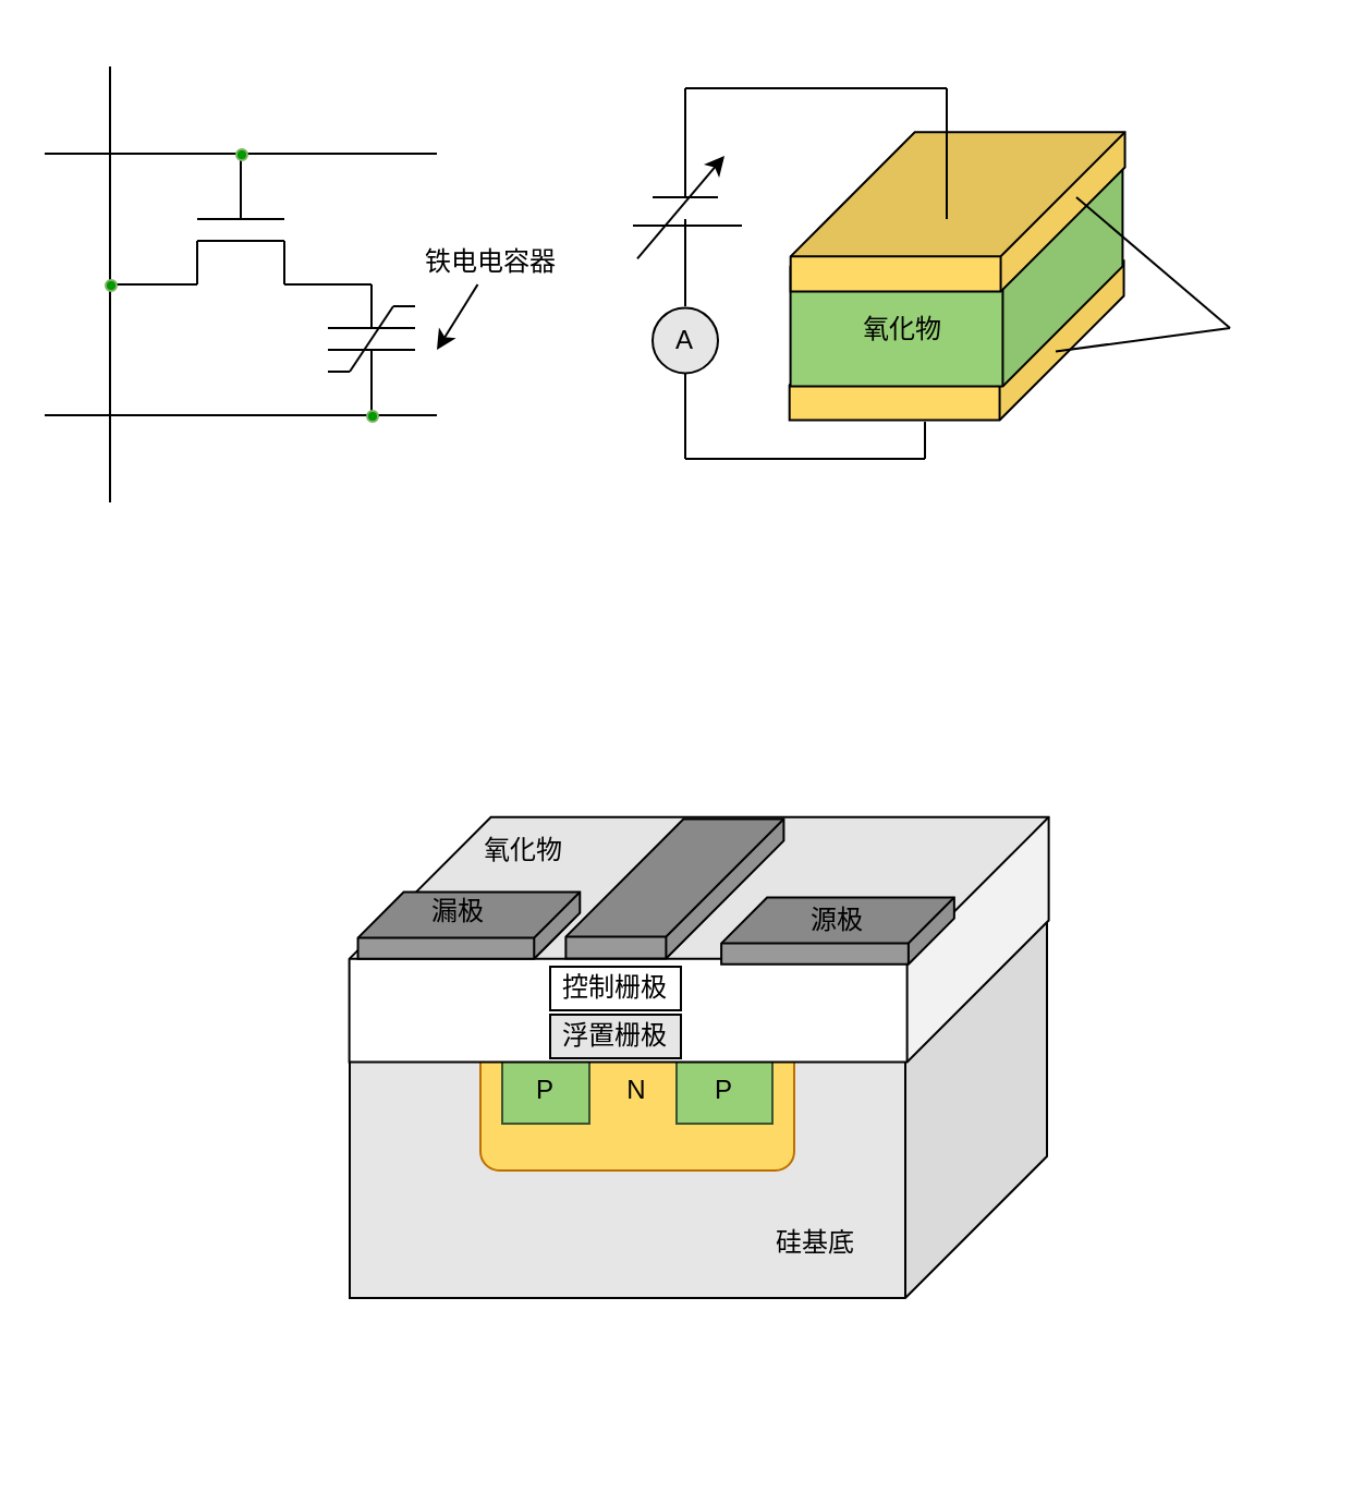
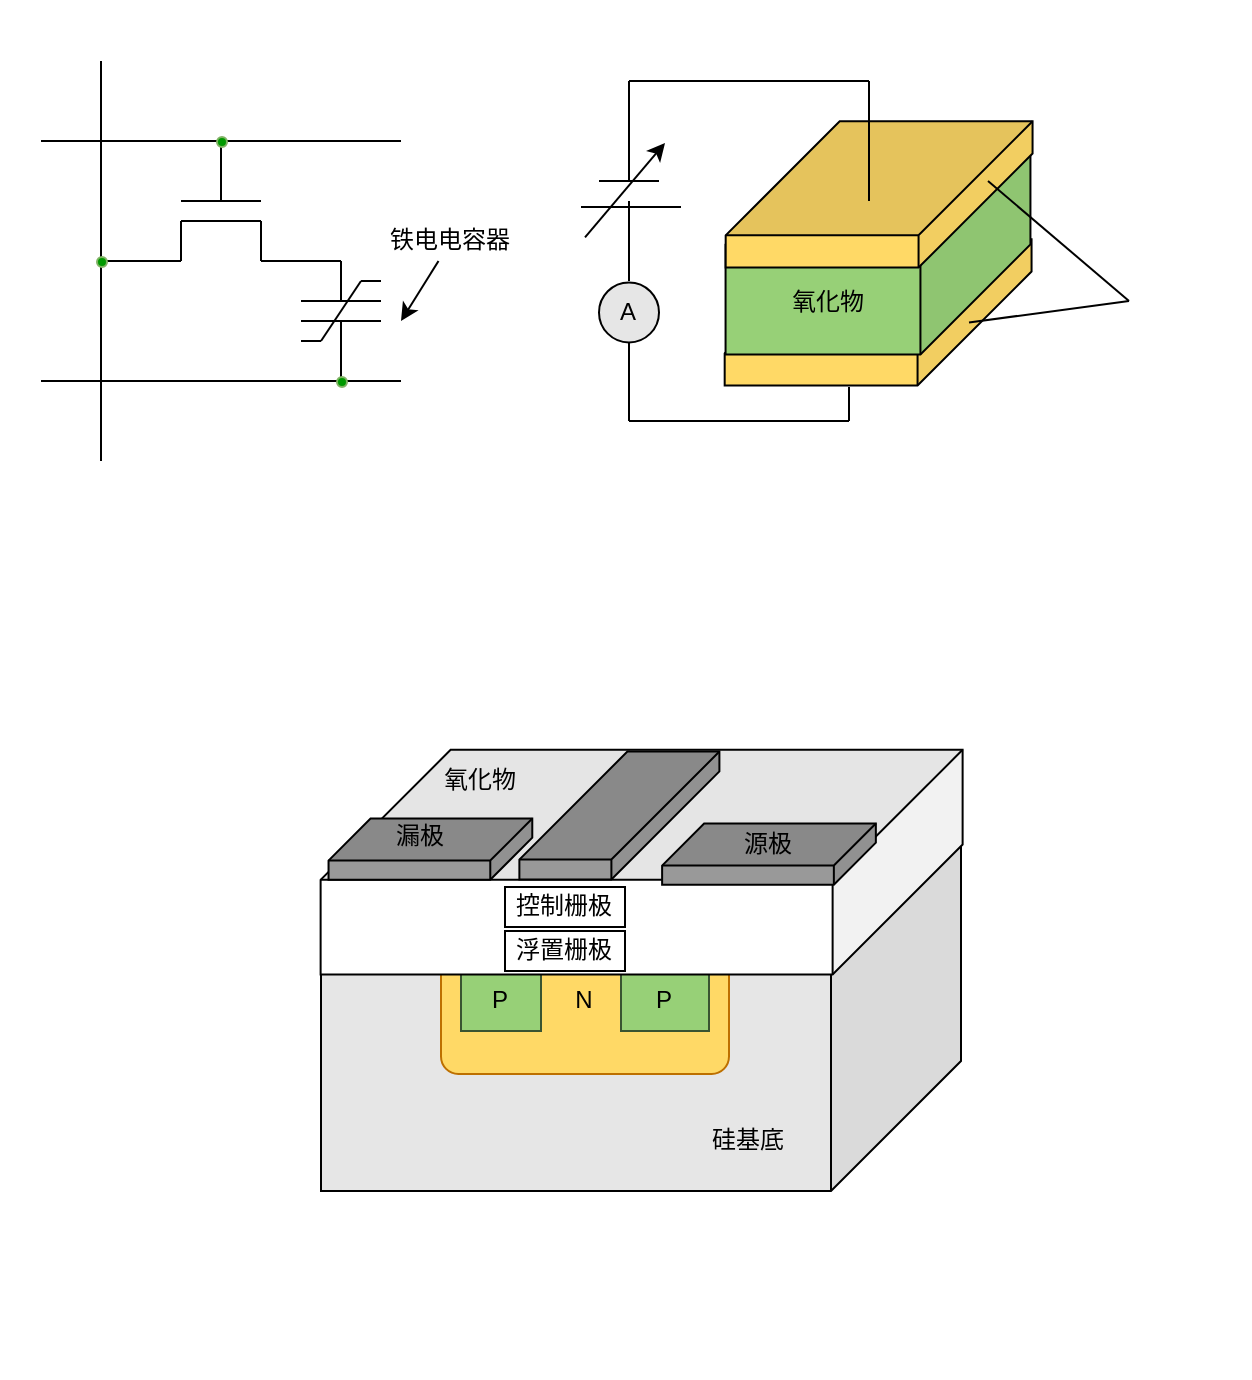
  <mxCell id="0" />
  <mxCell id="1" parent="0" />
  <mxCell id="2" value="" style="group" vertex="1" connectable="0" parent="1"><mxGeometry x="20" y="30" width="260" height="200" as="geometry" /></mxCell>
  <mxCell id="3" value="" style="endArrow=none;html=1;" edge="1" parent="2"><mxGeometry width="50" height="50" relative="1" as="geometry"><mxPoint y="40" as="sourcePoint" /><mxPoint x="180" y="40" as="targetPoint" /></mxGeometry></mxCell>
  <mxCell id="4" value="" style="endArrow=none;html=1;" edge="1" parent="2"><mxGeometry width="50" height="50" relative="1" as="geometry"><mxPoint y="160" as="sourcePoint" /><mxPoint x="180" y="160" as="targetPoint" /></mxGeometry></mxCell>
  <mxCell id="5" value="" style="endArrow=none;html=1;" edge="1" parent="2"><mxGeometry width="50" height="50" relative="1" as="geometry"><mxPoint x="30" as="sourcePoint" /><mxPoint x="30" y="200" as="targetPoint" /></mxGeometry></mxCell>
  <mxCell id="6" value="" style="endArrow=none;html=1;" edge="1" parent="2"><mxGeometry width="50" height="50" relative="1" as="geometry"><mxPoint x="90" y="70" as="sourcePoint" /><mxPoint x="90" y="40" as="targetPoint" /></mxGeometry></mxCell>
  <mxCell id="7" value="" style="endArrow=none;html=1;" edge="1" parent="2"><mxGeometry width="50" height="50" relative="1" as="geometry"><mxPoint x="70" y="70" as="sourcePoint" /><mxPoint x="110" y="70" as="targetPoint" /></mxGeometry></mxCell>
  <mxCell id="8" value="" style="endArrow=none;html=1;" edge="1" parent="2"><mxGeometry width="50" height="50" relative="1" as="geometry"><mxPoint x="70" y="80" as="sourcePoint" /><mxPoint x="110" y="80" as="targetPoint" /><Array as="points"><mxPoint x="70" y="80" /></Array></mxGeometry></mxCell>
  <mxCell id="9" value="" style="endArrow=none;html=1;" edge="1" parent="2"><mxGeometry width="50" height="50" relative="1" as="geometry"><mxPoint x="70" y="100" as="sourcePoint" /><mxPoint x="70" y="80" as="targetPoint" /></mxGeometry></mxCell>
  <mxCell id="10" value="" style="endArrow=none;html=1;" edge="1" parent="2"><mxGeometry width="50" height="50" relative="1" as="geometry"><mxPoint x="110" y="100" as="sourcePoint" /><mxPoint x="110" y="80" as="targetPoint" /></mxGeometry></mxCell>
  <mxCell id="11" value="" style="endArrow=none;html=1;" edge="1" parent="2"><mxGeometry width="50" height="50" relative="1" as="geometry"><mxPoint x="30" y="100" as="sourcePoint" /><mxPoint x="70" y="100" as="targetPoint" /></mxGeometry></mxCell>
  <mxCell id="12" value="" style="endArrow=none;html=1;" edge="1" parent="2"><mxGeometry width="50" height="50" relative="1" as="geometry"><mxPoint x="150" y="100" as="sourcePoint" /><mxPoint x="110" y="100" as="targetPoint" /></mxGeometry></mxCell>
  <mxCell id="13" value="" style="endArrow=none;html=1;" edge="1" parent="2"><mxGeometry width="50" height="50" relative="1" as="geometry"><mxPoint x="150" y="120" as="sourcePoint" /><mxPoint x="150" y="100" as="targetPoint" /></mxGeometry></mxCell>
  <mxCell id="14" value="" style="endArrow=none;html=1;" edge="1" parent="2"><mxGeometry width="50" height="50" relative="1" as="geometry"><mxPoint x="130" y="120" as="sourcePoint" /><mxPoint x="170" y="120" as="targetPoint" /></mxGeometry></mxCell>
  <mxCell id="15" value="" style="endArrow=none;html=1;" edge="1" parent="2"><mxGeometry width="50" height="50" relative="1" as="geometry"><mxPoint x="130" y="130" as="sourcePoint" /><mxPoint x="170" y="130" as="targetPoint" /></mxGeometry></mxCell>
  <mxCell id="16" value="" style="endArrow=none;html=1;" edge="1" parent="2"><mxGeometry width="50" height="50" relative="1" as="geometry"><mxPoint x="140" y="140" as="sourcePoint" /><mxPoint x="160" y="110" as="targetPoint" /></mxGeometry></mxCell>
  <mxCell id="17" value="" style="endArrow=none;html=1;" edge="1" parent="2"><mxGeometry width="50" height="50" relative="1" as="geometry"><mxPoint x="130" y="140" as="sourcePoint" /><mxPoint x="140" y="140" as="targetPoint" /></mxGeometry></mxCell>
  <mxCell id="18" value="" style="endArrow=none;html=1;" edge="1" parent="2"><mxGeometry width="50" height="50" relative="1" as="geometry"><mxPoint x="160" y="110" as="sourcePoint" /><mxPoint x="170" y="110" as="targetPoint" /></mxGeometry></mxCell>
  <mxCell id="19" value="" style="endArrow=none;html=1;" edge="1" parent="2"><mxGeometry width="50" height="50" relative="1" as="geometry"><mxPoint x="150" y="160" as="sourcePoint" /><mxPoint x="150" y="130" as="targetPoint" /></mxGeometry></mxCell>
  <mxCell id="20" value="" style="ellipse;whiteSpace=wrap;html=1;aspect=fixed;strokeColor=#82b366;fillColor=#009900;" vertex="1" parent="2"><mxGeometry x="88" y="38" width="5" height="5" as="geometry" /></mxCell>
  <mxCell id="21" value="" style="ellipse;whiteSpace=wrap;html=1;aspect=fixed;strokeColor=#82b366;fillColor=#009900;" vertex="1" parent="2"><mxGeometry x="28" y="98" width="5" height="5" as="geometry" /></mxCell>
  <mxCell id="22" value="" style="ellipse;whiteSpace=wrap;html=1;aspect=fixed;strokeColor=#82b366;fillColor=#009900;" vertex="1" parent="2"><mxGeometry x="148" y="158" width="5" height="5" as="geometry" /></mxCell>
  <mxCell id="23" value="" style="endArrow=classic;html=1;" edge="1" parent="2" source="24"><mxGeometry width="50" height="50" relative="1" as="geometry"><mxPoint x="210" y="150" as="sourcePoint" /><mxPoint x="180" y="130" as="targetPoint" /></mxGeometry></mxCell>
  <mxCell id="24" value="铁电电容器" style="text;html=1;strokeColor=none;fillColor=none;align=center;verticalAlign=middle;whiteSpace=wrap;rounded=0;" vertex="1" parent="2"><mxGeometry x="170" y="80" width="70" height="20" as="geometry" /></mxCell>
  <mxCell id="25" value="" style="group" vertex="1" connectable="0" parent="1"><mxGeometry x="290" y="40" width="314" height="170" as="geometry" /></mxCell>
  <mxCell id="26" value="" style="shape=cube;whiteSpace=wrap;html=1;boundedLbl=1;backgroundOutline=1;darkOpacity=0.05;darkOpacity2=0.1;rotation=90;size=57;fillColor=#FFD966;" vertex="1" parent="25"><mxGeometry x="112" y="39" width="73.13" height="153.44" as="geometry" /></mxCell>
  <mxCell id="27" value="" style="shape=cube;whiteSpace=wrap;html=1;boundedLbl=1;backgroundOutline=1;darkOpacity=0.05;darkOpacity2=0.1;rotation=90;size=55;fillColor=#97D077;" vertex="1" parent="25"><mxGeometry x="93.5" y="5.5" width="110" height="152.44" as="geometry" /></mxCell>
  <mxCell id="28" value="" style="shape=cube;whiteSpace=wrap;html=1;boundedLbl=1;backgroundOutline=1;darkOpacity=0.05;darkOpacity2=0.1;rotation=90;size=57;fillColor=#FFD966;" vertex="1" parent="25"><mxGeometry x="112.5" y="-20" width="73.13" height="153.44" as="geometry" /></mxCell>
  <mxCell id="29" value="" style="endArrow=none;html=1;" edge="1" parent="25"><mxGeometry width="50" height="50" relative="1" as="geometry"><mxPoint x="144" y="60" as="sourcePoint" /><mxPoint x="144" as="targetPoint" /></mxGeometry></mxCell>
  <mxCell id="30" value="" style="endArrow=none;html=1;" edge="1" parent="25"><mxGeometry width="50" height="50" relative="1" as="geometry"><mxPoint x="24" as="sourcePoint" /><mxPoint x="144" as="targetPoint" /></mxGeometry></mxCell>
  <mxCell id="31" value="" style="endArrow=none;html=1;" edge="1" parent="25"><mxGeometry width="50" height="50" relative="1" as="geometry"><mxPoint x="9" y="50" as="sourcePoint" /><mxPoint x="39" y="50" as="targetPoint" /></mxGeometry></mxCell>
  <mxCell id="32" value="" style="endArrow=none;html=1;" edge="1" parent="25"><mxGeometry width="50" height="50" relative="1" as="geometry"><mxPoint x="24" y="50" as="sourcePoint" /><mxPoint x="24" as="targetPoint" /></mxGeometry></mxCell>
  <mxCell id="33" value="" style="endArrow=none;html=1;" edge="1" parent="25"><mxGeometry width="50" height="50" relative="1" as="geometry"><mxPoint y="63" as="sourcePoint" /><mxPoint x="50" y="63" as="targetPoint" /></mxGeometry></mxCell>
  <mxCell id="34" value="" style="endArrow=classic;html=1;" edge="1" parent="25"><mxGeometry width="50" height="50" relative="1" as="geometry"><mxPoint x="2" y="78.22" as="sourcePoint" /><mxPoint x="42" y="31" as="targetPoint" /></mxGeometry></mxCell>
  <mxCell id="35" value="" style="endArrow=none;html=1;" edge="1" parent="25"><mxGeometry width="50" height="50" relative="1" as="geometry"><mxPoint x="24" y="100" as="sourcePoint" /><mxPoint x="24" y="60" as="targetPoint" /></mxGeometry></mxCell>
  <mxCell id="36" value="A" style="ellipse;whiteSpace=wrap;html=1;aspect=fixed;fillColor=#e6e6e6;" vertex="1" parent="25"><mxGeometry x="9" y="100.72" width="30" height="30" as="geometry" /></mxCell>
  <mxCell id="37" value="" style="endArrow=none;html=1;entryX=0.5;entryY=1;entryDx=0;entryDy=0;" edge="1" parent="25" target="36"><mxGeometry width="50" height="50" relative="1" as="geometry"><mxPoint x="24" y="170" as="sourcePoint" /><mxPoint x="174" y="100" as="targetPoint" /></mxGeometry></mxCell>
  <mxCell id="38" value="" style="endArrow=none;html=1;" edge="1" parent="25"><mxGeometry width="50" height="50" relative="1" as="geometry"><mxPoint x="24" y="170" as="sourcePoint" /><mxPoint x="134" y="170" as="targetPoint" /></mxGeometry></mxCell>
  <mxCell id="39" value="" style="endArrow=none;html=1;" edge="1" parent="25"><mxGeometry width="50" height="50" relative="1" as="geometry"><mxPoint x="134" y="153" as="sourcePoint" /><mxPoint x="134" y="170" as="targetPoint" /></mxGeometry></mxCell>
  <mxCell id="40" value="氧化物" style="text;html=1;strokeColor=none;fillColor=none;align=center;verticalAlign=middle;whiteSpace=wrap;rounded=0;" vertex="1" parent="25"><mxGeometry x="104" y="100.72" width="40" height="20" as="geometry" /></mxCell>
  <mxCell id="41" value="" style="endArrow=none;html=1;" edge="1" parent="25"><mxGeometry width="50" height="50" relative="1" as="geometry"><mxPoint x="203.5" y="50" as="sourcePoint" /><mxPoint x="274" y="110" as="targetPoint" /></mxGeometry></mxCell>
  <mxCell id="42" value="" style="endArrow=none;html=1;" edge="1" parent="25"><mxGeometry width="50" height="50" relative="1" as="geometry"><mxPoint x="194" y="120.72" as="sourcePoint" /><mxPoint x="274" y="110" as="targetPoint" /></mxGeometry></mxCell>
  <mxCell id="43" value="" style="shape=cube;whiteSpace=wrap;html=1;boundedLbl=1;backgroundOutline=1;darkOpacity=0.05;darkOpacity2=0.1;rotation=90;size=65;fillColor=#E6E6E6;" vertex="1" parent="1"><mxGeometry x="232.5" y="347.5" width="175" height="320" as="geometry" /></mxCell>
  <mxCell id="44" value="硅基底" style="text;html=1;strokeColor=none;fillColor=none;align=center;verticalAlign=middle;whiteSpace=wrap;rounded=0;" vertex="1" parent="1"><mxGeometry x="354" y="560" width="40" height="20" as="geometry" /></mxCell>
  <mxCell id="45" value="" style="rounded=1;whiteSpace=wrap;html=1;strokeColor=#BD7000;fontColor=#000000;fillColor=#FFD966;" vertex="1" parent="1"><mxGeometry x="220" y="478.5" width="144" height="58" as="geometry" /></mxCell>
  <mxCell id="46" value="&lt;font color=&quot;#000000&quot;&gt;P&lt;/font&gt;" style="rounded=0;whiteSpace=wrap;html=1;strokeColor=#3A5431;fontColor=#ffffff;fillColor=#97D077;" vertex="1" parent="1"><mxGeometry x="230" y="485" width="40" height="30" as="geometry" /></mxCell>
  <mxCell id="47" value="&lt;font color=&quot;#000000&quot;&gt;P&lt;/font&gt;" style="rounded=0;whiteSpace=wrap;html=1;strokeColor=#3A5431;fontColor=#ffffff;fillColor=#97D077;" vertex="1" parent="1"><mxGeometry x="310" y="485" width="44" height="30" as="geometry" /></mxCell>
  <mxCell id="48" value="N" style="text;html=1;strokeColor=none;fillColor=none;align=center;verticalAlign=middle;whiteSpace=wrap;rounded=0;" vertex="1" parent="1"><mxGeometry x="272" y="490" width="40" height="20" as="geometry" /></mxCell>
  <mxCell id="49" value="" style="shape=cube;whiteSpace=wrap;html=1;boundedLbl=1;backgroundOutline=1;darkOpacity=0.05;darkOpacity2=0.1;rotation=90;size=65;fillColor=#FFFFFF;" vertex="1" parent="1"><mxGeometry x="264.14" y="270.08" width="112.35" height="321" as="geometry" /></mxCell>
  <mxCell id="50" value="氧化物" style="text;html=1;strokeColor=none;fillColor=none;align=center;verticalAlign=middle;whiteSpace=wrap;rounded=0;" vertex="1" parent="1"><mxGeometry x="220" y="380" width="40" height="20" as="geometry" /></mxCell>
  <mxCell id="51" value="控制栅极" style="rounded=0;whiteSpace=wrap;html=1;fillColor=#FFFFFF;" vertex="1" parent="1"><mxGeometry x="252" y="443" width="60" height="20" as="geometry" /></mxCell>
- <mxCell id="52" value="浮置栅极" style="rounded=0;whiteSpace=wrap;html=1;fillColor=#e6e6e6;" vertex="1" parent="1"><mxGeometry x="252" y="465" width="60" height="20" as="geometry" /></mxCell>
+ <mxCell id="52" value="浮置栅极" style="rounded=0;whiteSpace=wrap;html=1;fillColor=#FFFFFF;" vertex="1" parent="1"><mxGeometry x="252" y="465" width="60" height="20" as="geometry" /></mxCell>
  <mxCell id="53" value="" style="shape=cube;whiteSpace=wrap;html=1;boundedLbl=1;backgroundOutline=1;darkOpacity=0.05;darkOpacity2=0.1;fillColor=#999999;rotation=90;size=21;" vertex="1" parent="1"><mxGeometry x="368.71" y="373.13" width="30.58" height="106.87" as="geometry" /></mxCell>
  <mxCell id="54" value="源极" style="text;html=1;strokeColor=none;fillColor=none;align=center;verticalAlign=middle;whiteSpace=wrap;rounded=0;" vertex="1" parent="1"><mxGeometry x="364" y="411.87" width="40" height="20" as="geometry" /></mxCell>
  <mxCell id="55" value="" style="shape=cube;whiteSpace=wrap;html=1;boundedLbl=1;backgroundOutline=1;darkOpacity=0.05;darkOpacity2=0.1;fillColor=#999999;rotation=90;size=21;" vertex="1" parent="1"><mxGeometry x="199.42" y="373.13" width="30.58" height="101.87" as="geometry" /></mxCell>
  <mxCell id="56" value="漏极" style="text;html=1;strokeColor=none;fillColor=none;align=center;verticalAlign=middle;whiteSpace=wrap;rounded=0;" vertex="1" parent="1"><mxGeometry x="190" y="408.13" width="40" height="20" as="geometry" /></mxCell>
  <mxCell id="57" value="" style="shape=cube;whiteSpace=wrap;html=1;boundedLbl=1;backgroundOutline=1;darkOpacity=0.05;darkOpacity2=0.1;fillColor=#999999;rotation=90;size=54;" vertex="1" parent="1"><mxGeometry x="277.23" y="357.23" width="63.92" height="100.01" as="geometry" /></mxCell>
